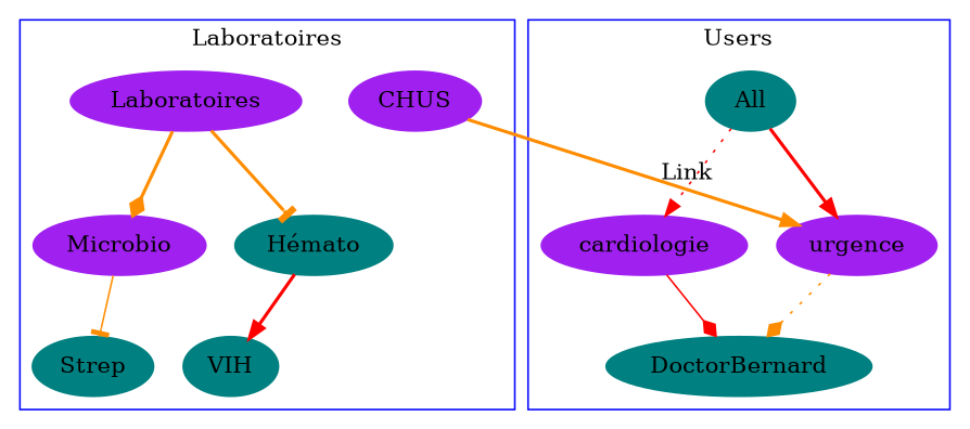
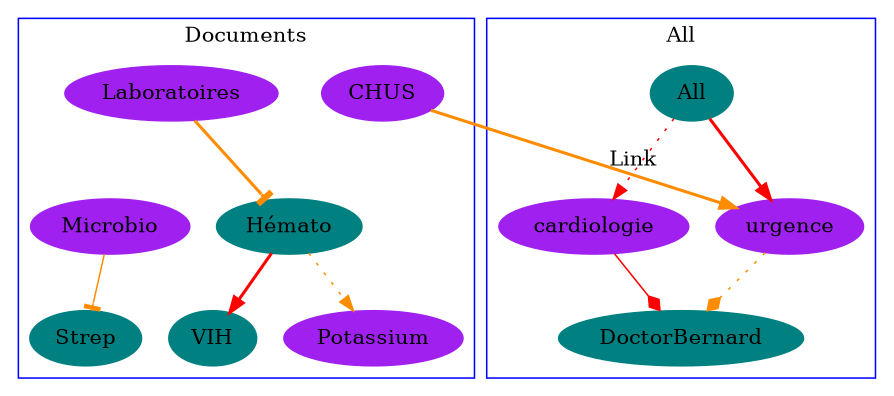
  digraph {
    node [color=purple style=filled]
    edge [arrowhead=normal color=darkorange style=bold]
    CHUS
    Laboratoires
    Microbio
    "Hémato" [color=teal]
    Strep [color=teal]
    VIH [color=teal]
+   Potassium
    All [color=teal]
    cardiologie
    urgence
    DoctorBernard [color=teal]
    subgraph cluster_1 {
      color=blue
-     label=Laboratoires
+     label=Documents
      CHUS
      Laboratoires
      Microbio
      "Hémato"
      Strep
      VIH
+     Potassium
    }
    subgraph cluster_2 {
      color=blue
-     label=Users
+     label=All
      All
      cardiologie
      urgence
      DoctorBernard
    }
    CHUS -> urgence [constraint=false label=Link]
-   Laboratoires -> Microbio [arrowhead=diamond]
    Laboratoires -> "Hémato" [arrowhead=tee]
    Microbio -> Strep [arrowhead=tee style=solid]
    "Hémato" -> VIH [color=red]
+   "Hémato" -> Potassium [style=dotted]
    All -> cardiologie [color=red style=dotted]
    All -> urgence [color=red]
    cardiologie -> DoctorBernard [arrowhead=diamond color=red style=solid]
    urgence -> DoctorBernard [arrowhead=diamond style=dotted]
  }
